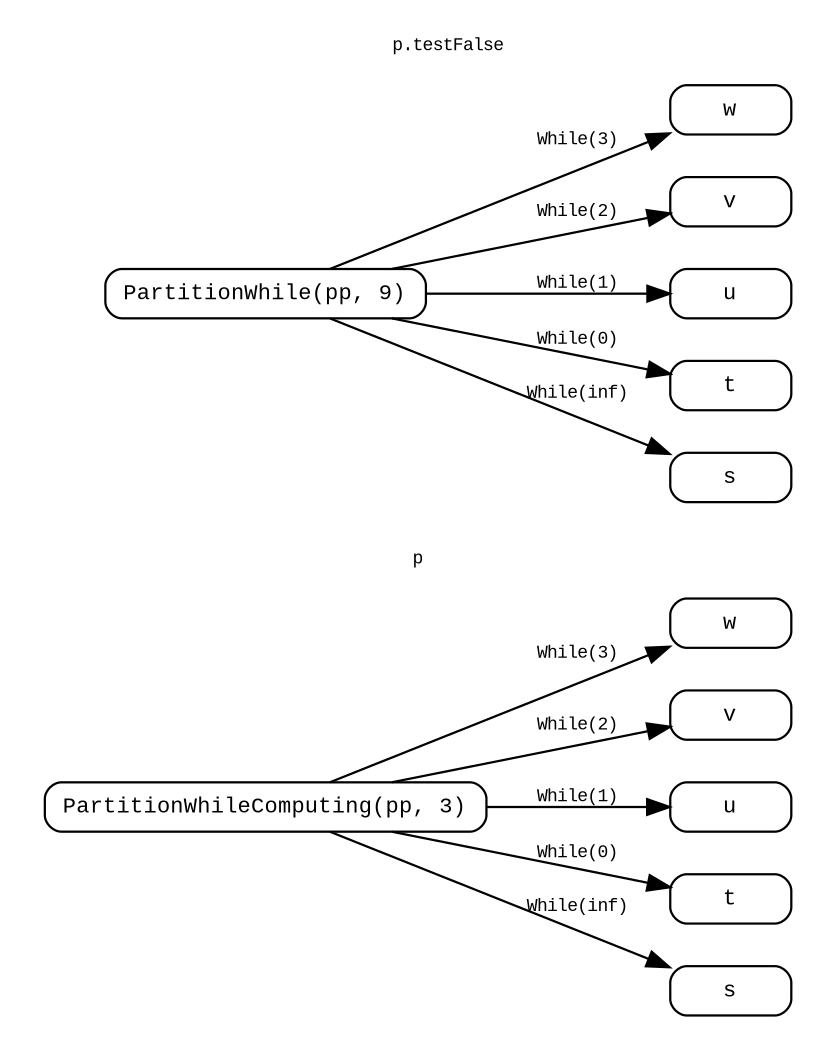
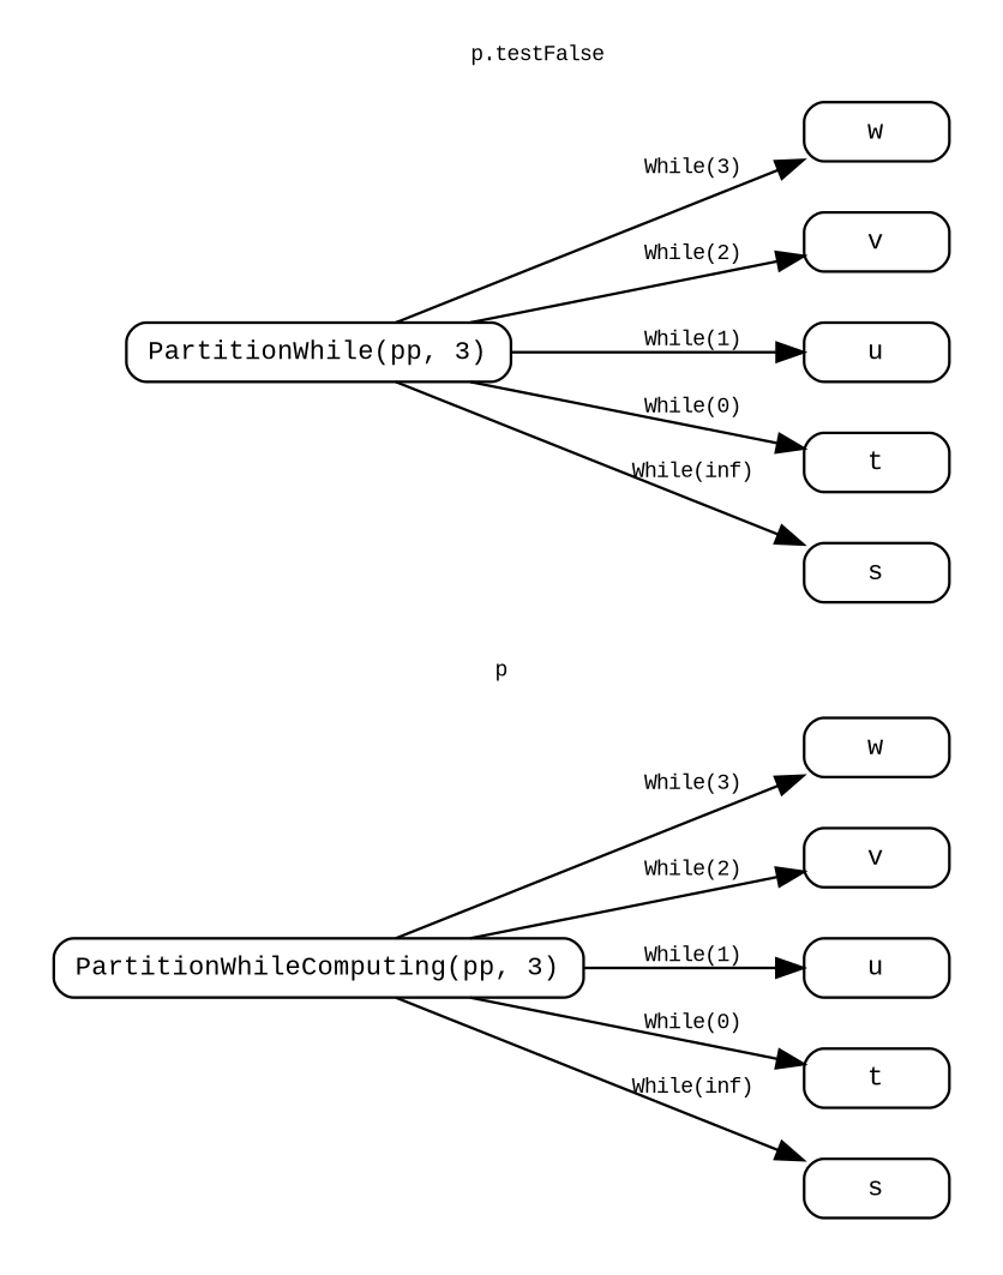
  digraph {
    color=white
    fontsize=8.0
    rankdir=LR
    fontname="Liberation Mono"
    node [fontname="Liberation Mono" fontsize=10.0 shape=record style=rounded]
    edge [fontname="Liberation Mono" fontsize=8.0]
    n1 [height=0.3 label="PartitionWhileComputing(pp, 3)"]
    n2 [height=0.3 label=s]
    n3 [height=0.3 label=t]
    n4 [height=0.3 label=u]
    n5 [height=0.3 label=v]
    n6 [height=0.3 label=w]
-   n7 [height=0.3 label="PartitionWhile(pp, 9)"]
+   n7 [height=0.3 label="PartitionWhile(pp, 3)"]
    n8 [height=0.3 label=s]
    n9 [height=0.3 label=t]
    n10 [height=0.3 label=u]
    n11 [height=0.3 label=v]
    n12 [height=0.3 label=w]
    subgraph cluster_1 {
      label=p
      n1
      n2
      n3
      n4
      n5
      n6
    }
    subgraph cluster_2 {
      label="p.testFalse"
      n7
      n8
      n9
      n10
      n11
      n12
    }
    n1 -> n2 [label="While(inf)"]
    n1 -> n3 [label="While(0)"]
    n1 -> n4 [label="While(1)"]
    n1 -> n5 [label="While(2)"]
    n1 -> n6 [label="While(3)"]
    n7 -> n8 [label="While(inf)"]
    n7 -> n9 [label="While(0)"]
    n7 -> n10 [label="While(1)"]
    n7 -> n11 [label="While(2)"]
    n7 -> n12 [label="While(3)"]
  }
